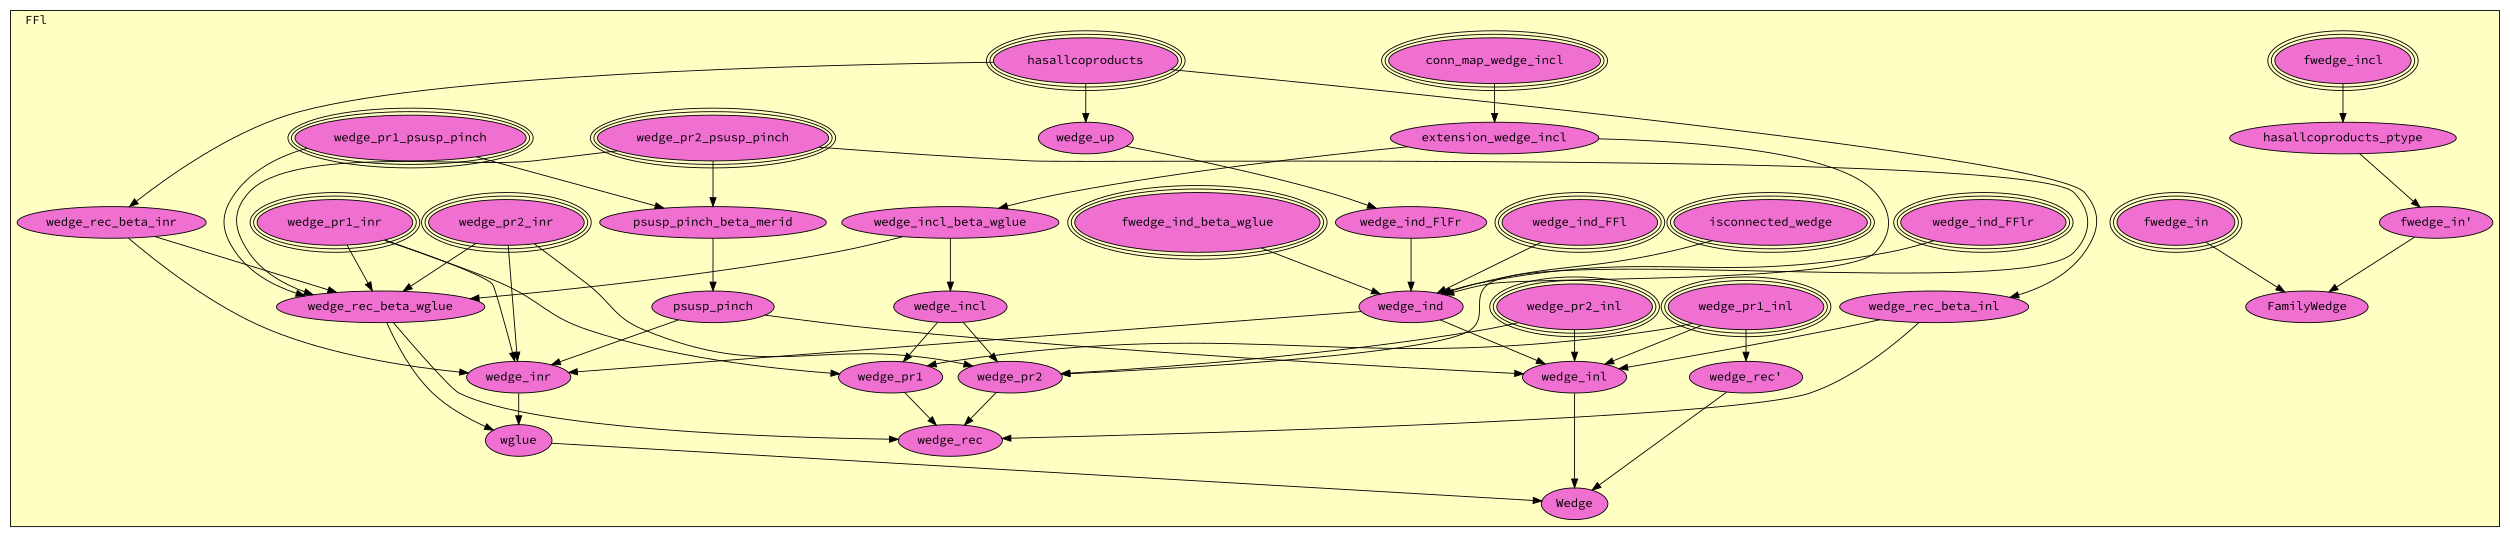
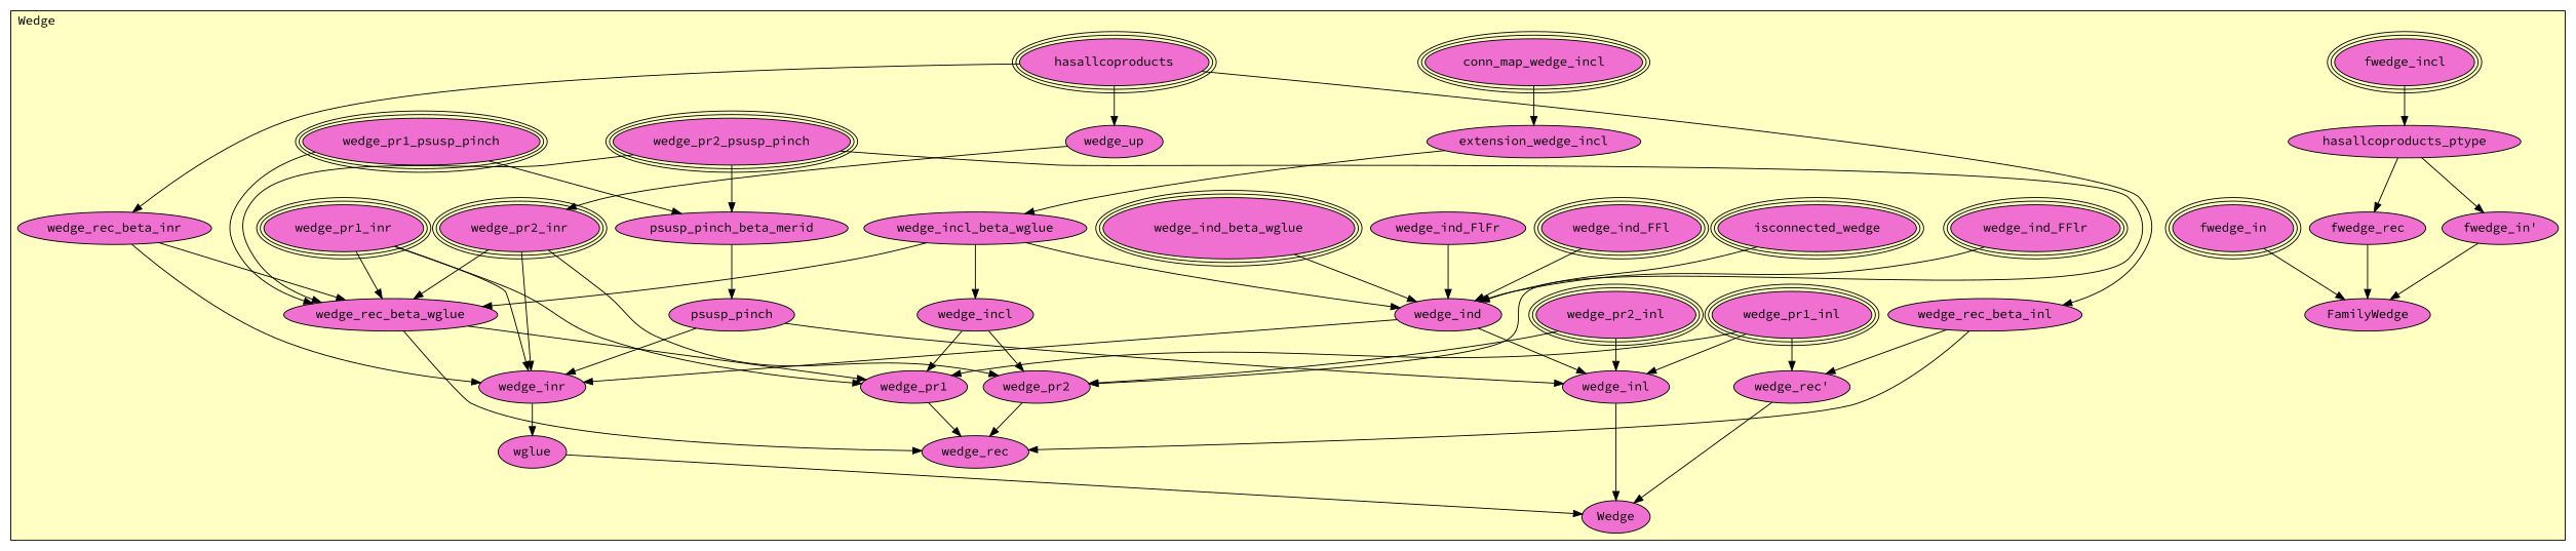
  digraph {
    fontname="Source Code Pro"
    node [fillcolor="#F070D1" fontname="Source Code Pro" style=filled]
    edge [fontname="Source Code Pro"]
    n1 [label=isconnected_wedge peripheries=3]
    n2 [label=conn_map_wedge_incl peripheries=3]
    n3 [label=extension_wedge_incl]
    n4 [label=wedge_pr2_psusp_pinch peripheries=3]
    n5 [label=wedge_pr1_psusp_pinch peripheries=3]
    n6 [label=psusp_pinch_beta_merid]
    n7 [label=psusp_pinch]
    n8 [label=fwedge_incl peripheries=3]
    n9 [label=hasallcoproducts_ptype]
+   n10 [label=fwedge_rec]
    n11 [label=fwedge_in peripheries=3]
    n12 [label="fwedge_in'"]
    n13 [label=FamilyWedge]
    n14 [label=wedge_pr2_inr peripheries=3]
    n15 [label=wedge_pr2_inl peripheries=3]
    n16 [label=wedge_pr1_inr peripheries=3]
    n17 [label=wedge_pr1_inl peripheries=3]
    n18 [label=hasallcoproducts peripheries=3]
    n19 [label=wedge_up]
    n20 [label=wedge_ind_FFlr peripheries=3]
    n21 [label=wedge_ind_FFl peripheries=3]
    n22 [label=wedge_ind_FlFr]
-   n23 [label=fwedge_ind_beta_wglue peripheries=3]
+   n23 [label=wedge_ind_beta_wglue peripheries=3]
    n24 [label=wedge_ind]
    n25 [label=wedge_incl_beta_wglue]
    n26 [label=wedge_incl]
    n27 [label=wedge_pr2]
    n28 [label=wedge_pr1]
    n29 [label=wedge_rec_beta_inr]
    n30 [label=wedge_rec_beta_inl]
    n31 [label=wedge_rec_beta_wglue]
    n32 [label=wedge_rec]
    n33 [label="wedge_rec'"]
    n34 [label=wedge_inr]
    n35 [label=wedge_inl]
    n36 [label=wglue]
    n37 [label=Wedge]
    subgraph cluster_1 {
      fillcolor="#FFFFC3"
-     label=FFl
+     label=Wedge
      labeljust=l
      style=filled
      n1
      n2
      n3
      n4
      n5
      n6
      n7
      n8
      n9
+     n10
      n11
      n12
      n13
      n14
      n15
      n16
      n17
      n18
      n19
      n20
      n21
      n22
      n23
      n24
      n25
      n26
      n27
      n28
      n29
      n30
      n31
      n32
      n33
      n34
      n35
      n36
      n37
    }
    n1 -> n24
    n2 -> n3
-   n3 -> n24
+   n25 -> n24
    n3 -> n25
    n4 -> n6
    n4 -> n27
    n4 -> n31
    n5 -> n6
    n5 -> n31
    n6 -> n7
    n7 -> n34
    n7 -> n35
    n8 -> n9
+   n9 -> n10
    n9 -> n12
+   n10 -> n13
    n11 -> n13
    n12 -> n13
    n14 -> n27
    n14 -> n31
    n14 -> n34
    n15 -> n27
    n15 -> n35
    n16 -> n28
    n16 -> n31
    n16 -> n34
    n17 -> n28
    n17 -> n33
    n17 -> n35
    n18 -> n19
    n18 -> n29
    n18 -> n30
-   n19 -> n22
+   n19 -> n14
    n20 -> n24
    n21 -> n24
    n22 -> n24
    n23 -> n24
    n24 -> n34
    n24 -> n35
    n25 -> n26
    n25 -> n31
    n26 -> n27
    n26 -> n28
    n27 -> n32
    n28 -> n32
    n29 -> n31
    n29 -> n34
    n30 -> n32
-   n30 -> n35
+   n30 -> n33
    n31 -> n32
-   n31 -> n36
+   n31 -> n28
    n33 -> n37
    n34 -> n36
    n35 -> n37
    n36 -> n37
  }
